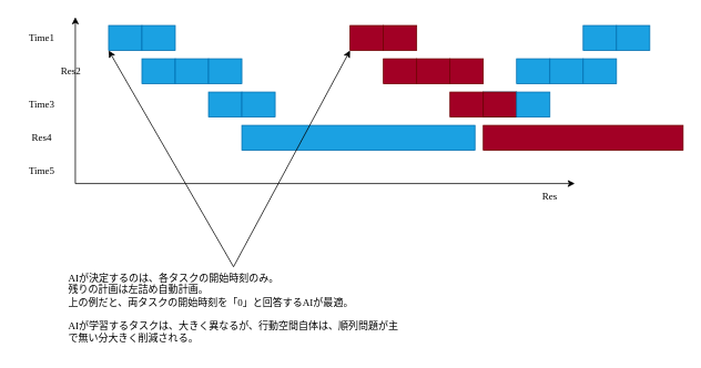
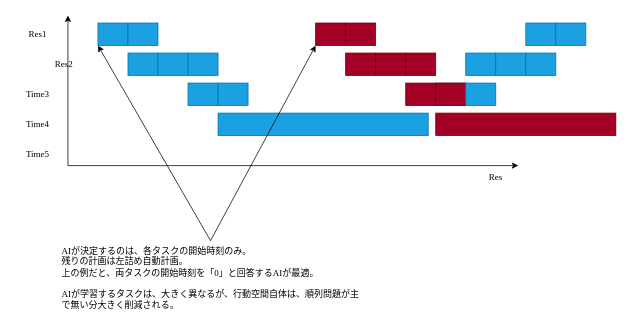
  <mxCell id="0" />
  <mxCell id="1" parent="0" />
  <mxCell id="2" value="" style="rounded=0;whiteSpace=wrap;html=1;fillColor=#1ba1e2;fontColor=#ffffff;strokeColor=#006EAF;fontFamily=Monoid;" parent="1" vertex="1"><mxGeometry x="580" y="110" width="40" height="30" as="geometry" /></mxCell>
  <mxCell id="3" value="" style="endArrow=classic;html=1;fontFamily=Monoid;" parent="1" edge="1"><mxGeometry width="50" height="50" relative="1" as="geometry"><mxPoint x="90" y="220" as="sourcePoint" /><mxPoint x="90" y="20" as="targetPoint" /></mxGeometry></mxCell>
  <mxCell id="4" value="" style="endArrow=classic;html=1;fontFamily=Monoid;" parent="1" edge="1"><mxGeometry width="50" height="50" relative="1" as="geometry"><mxPoint x="90" y="220" as="sourcePoint" /><mxPoint x="690" y="220" as="targetPoint" /></mxGeometry></mxCell>
- <mxCell id="5" value="Time1" style="text;html=1;strokeColor=none;fillColor=none;align=center;verticalAlign=middle;whiteSpace=wrap;rounded=0;fontFamily=Monoid;" parent="1" vertex="1"><mxGeometry x="20" y="30" width="60" height="30" as="geometry" /></mxCell>
+ <mxCell id="5" value="Res1" style="text;html=1;strokeColor=none;fillColor=none;align=center;verticalAlign=middle;whiteSpace=wrap;rounded=0;fontFamily=Monoid;" parent="1" vertex="1"><mxGeometry x="20" y="30" width="60" height="30" as="geometry" /></mxCell>
  <mxCell id="6" value="Time3" style="text;html=1;strokeColor=none;fillColor=none;align=center;verticalAlign=middle;whiteSpace=wrap;rounded=0;fontFamily=Monoid;" parent="1" vertex="1"><mxGeometry x="20" y="110" width="60" height="30" as="geometry" /></mxCell>
- <mxCell id="7" value="Res4" style="text;html=1;strokeColor=none;fillColor=none;align=center;verticalAlign=middle;whiteSpace=wrap;rounded=0;fontFamily=Monoid;" parent="1" vertex="1"><mxGeometry x="20" y="150" width="60" height="30" as="geometry" /></mxCell>
+ <mxCell id="7" value="Time4" style="text;html=1;strokeColor=none;fillColor=none;align=center;verticalAlign=middle;whiteSpace=wrap;rounded=0;fontFamily=Monoid;" parent="1" vertex="1"><mxGeometry x="20" y="150" width="60" height="30" as="geometry" /></mxCell>
  <mxCell id="8" value="Time5" style="text;html=1;strokeColor=none;fillColor=none;align=center;verticalAlign=middle;whiteSpace=wrap;rounded=0;fontFamily=Monoid;" parent="1" vertex="1"><mxGeometry x="20" y="190" width="60" height="30" as="geometry" /></mxCell>
  <mxCell id="9" value="Res2" style="text;html=1;strokeColor=none;fillColor=none;align=center;verticalAlign=middle;whiteSpace=wrap;rounded=0;fontFamily=Monoid;" parent="1" vertex="1"><mxGeometry x="55" y="70" width="60" height="30" as="geometry" /></mxCell>
  <mxCell id="10" value="Res" style="text;html=1;strokeColor=none;fillColor=none;align=center;verticalAlign=middle;whiteSpace=wrap;rounded=0;fontFamily=Monoid;" parent="1" vertex="1"><mxGeometry x="630" y="220" width="60" height="30" as="geometry" /></mxCell>
  <mxCell id="11" value="" style="rounded=0;whiteSpace=wrap;html=1;fillColor=#1ba1e2;fontColor=#ffffff;strokeColor=#006EAF;fontFamily=Monoid;" parent="1" vertex="1"><mxGeometry x="130" y="30" width="40" height="30" as="geometry" /></mxCell>
  <mxCell id="12" value="" style="rounded=0;whiteSpace=wrap;html=1;fillColor=#1ba1e2;fontColor=#ffffff;strokeColor=#006EAF;fontFamily=Monoid;" parent="1" vertex="1"><mxGeometry x="170" y="30" width="40" height="30" as="geometry" /></mxCell>
  <mxCell id="13" value="" style="rounded=0;whiteSpace=wrap;html=1;fillColor=#1ba1e2;fontColor=#ffffff;strokeColor=#006EAF;fontFamily=Monoid;" parent="1" vertex="1"><mxGeometry x="170" y="70" width="40" height="30" as="geometry" /></mxCell>
  <mxCell id="14" value="" style="rounded=0;whiteSpace=wrap;html=1;fillColor=#1ba1e2;fontColor=#ffffff;strokeColor=#006EAF;fontFamily=Monoid;" parent="1" vertex="1"><mxGeometry x="210" y="70" width="40" height="30" as="geometry" /></mxCell>
  <mxCell id="15" value="" style="rounded=0;whiteSpace=wrap;html=1;fillColor=#1ba1e2;fontColor=#ffffff;strokeColor=#006EAF;fontFamily=Monoid;" parent="1" vertex="1"><mxGeometry x="250" y="70" width="40" height="30" as="geometry" /></mxCell>
  <mxCell id="16" value="" style="rounded=0;whiteSpace=wrap;html=1;fillColor=#1ba1e2;fontColor=#ffffff;strokeColor=#006EAF;fontFamily=Monoid;" parent="1" vertex="1"><mxGeometry x="250" y="110" width="40" height="30" as="geometry" /></mxCell>
  <mxCell id="17" value="" style="rounded=0;whiteSpace=wrap;html=1;fillColor=#1ba1e2;fontColor=#ffffff;strokeColor=#006EAF;fontFamily=Monoid;" parent="1" vertex="1"><mxGeometry x="290" y="110" width="40" height="30" as="geometry" /></mxCell>
  <mxCell id="18" value="" style="rounded=0;whiteSpace=wrap;html=1;fillColor=#1ba1e2;fontColor=#ffffff;strokeColor=#006EAF;fontFamily=Monoid;" parent="1" vertex="1"><mxGeometry x="290" y="150" width="280" height="30" as="geometry" /></mxCell>
  <mxCell id="19" value="" style="rounded=0;whiteSpace=wrap;html=1;fillColor=#a20025;fontColor=#ffffff;strokeColor=#6F0000;fontFamily=Monoid;" parent="1" vertex="1"><mxGeometry x="420" y="30" width="40" height="30" as="geometry" /></mxCell>
  <mxCell id="20" value="" style="rounded=0;whiteSpace=wrap;html=1;fillColor=#a20025;fontColor=#ffffff;strokeColor=#6F0000;fontFamily=Monoid;" parent="1" vertex="1"><mxGeometry x="460" y="30" width="40" height="30" as="geometry" /></mxCell>
  <mxCell id="21" value="" style="rounded=0;whiteSpace=wrap;html=1;fillColor=#a20025;fontColor=#ffffff;strokeColor=#6F0000;fontFamily=Monoid;" parent="1" vertex="1"><mxGeometry x="460" y="70" width="40" height="30" as="geometry" /></mxCell>
  <mxCell id="22" value="" style="rounded=0;whiteSpace=wrap;html=1;fillColor=#a20025;fontColor=#ffffff;strokeColor=#6F0000;fontFamily=Monoid;" parent="1" vertex="1"><mxGeometry x="500" y="70" width="40" height="30" as="geometry" /></mxCell>
  <mxCell id="23" value="" style="rounded=0;whiteSpace=wrap;html=1;fillColor=#a20025;fontColor=#ffffff;strokeColor=#6F0000;fontFamily=Monoid;" parent="1" vertex="1"><mxGeometry x="540" y="70" width="40" height="30" as="geometry" /></mxCell>
  <mxCell id="24" value="" style="rounded=0;whiteSpace=wrap;html=1;fillColor=#a20025;fontColor=#ffffff;strokeColor=#6F0000;fontFamily=Monoid;" parent="1" vertex="1"><mxGeometry x="540" y="110" width="40" height="30" as="geometry" /></mxCell>
  <mxCell id="25" value="" style="rounded=0;whiteSpace=wrap;html=1;fillColor=#a20025;fontColor=#ffffff;strokeColor=#6F0000;fontFamily=Monoid;" parent="1" vertex="1"><mxGeometry x="580" y="110" width="40" height="30" as="geometry" /></mxCell>
  <mxCell id="26" value="" style="rounded=0;whiteSpace=wrap;html=1;fillColor=#a20025;fontColor=#ffffff;strokeColor=#6F0000;fontFamily=Monoid;" parent="1" vertex="1"><mxGeometry x="580" y="150" width="240" height="30" as="geometry" /></mxCell>
  <mxCell id="27" value="" style="rounded=0;whiteSpace=wrap;html=1;fillColor=#1ba1e2;fontColor=#ffffff;strokeColor=#006EAF;fontFamily=Monoid;" parent="1" vertex="1"><mxGeometry x="620" y="110" width="40" height="30" as="geometry" /></mxCell>
  <mxCell id="28" value="" style="rounded=0;whiteSpace=wrap;html=1;fillColor=#1ba1e2;fontColor=#ffffff;strokeColor=#006EAF;fontFamily=Monoid;" parent="1" vertex="1"><mxGeometry x="620" y="70" width="40" height="30" as="geometry" /></mxCell>
  <mxCell id="29" value="&lt;span style=&quot;color: rgba(0, 0, 0, 0); font-family: monospace; font-size: 0px; text-align: start;&quot;&gt;%3CmxGraphModel%3E%3Croot%3E%3CmxCell%20id%3D%220%22%2F%3E%3CmxCell%20id%3D%221%22%20parent%3D%220%22%2F%3E%3CmxCell%20id%3D%222%22%20value%3D%22%22%20style%3D%22rounded%3D0%3BwhiteSpace%3Dwrap%3Bhtml%3D1%3BfillColor%3D%231ba1e2%3BfontColor%3D%23ffffff%3BstrokeColor%3D%23006EAF%3B%22%20vertex%3D%221%22%20parent%3D%221%22%3E%3CmxGeometry%20x%3D%22650%22%20y%3D%22130%22%20width%3D%2240%22%20height%3D%2230%22%20as%3D%22geometry%22%2F%3E%3C%2FmxCell%3E%3C%2Froot%3E%3C%2FmxGraphModel%3E&lt;/span&gt;" style="rounded=0;whiteSpace=wrap;html=1;fillColor=#1ba1e2;fontColor=#ffffff;strokeColor=#006EAF;fontFamily=Monoid;" parent="1" vertex="1"><mxGeometry x="660" y="70" width="40" height="30" as="geometry" /></mxCell>
  <mxCell id="30" value="&lt;span style=&quot;color: rgba(0, 0, 0, 0); font-family: monospace; font-size: 0px; text-align: start;&quot;&gt;%3CmxGraphModel%3E%3Croot%3E%3CmxCell%20id%3D%220%22%2F%3E%3CmxCell%20id%3D%221%22%20parent%3D%220%22%2F%3E%3CmxCell%20id%3D%222%22%20value%3D%22%22%20style%3D%22rounded%3D0%3BwhiteSpace%3Dwrap%3Bhtml%3D1%3BfillColor%3D%231ba1e2%3BfontColor%3D%23ffffff%3BstrokeColor%3D%23006EAF%3B%22%20vertex%3D%221%22%20parent%3D%221%22%3E%3CmxGeometry%20x%3D%22650%22%20y%3D%22130%22%20width%3D%2240%22%20height%3D%2230%22%20as%3D%22geometry%22%2F%3E%3C%2FmxCell%3E%3C%2Froot%3E%3C%2FmxGraphModel%3E&lt;/span&gt;" style="rounded=0;whiteSpace=wrap;html=1;fillColor=#1ba1e2;fontColor=#ffffff;strokeColor=#006EAF;fontFamily=Monoid;" parent="1" vertex="1"><mxGeometry x="700" y="70" width="40" height="30" as="geometry" /></mxCell>
  <mxCell id="31" value="&lt;span style=&quot;color: rgba(0, 0, 0, 0); font-family: monospace; font-size: 0px; text-align: start;&quot;&gt;%3CmxGraphModel%3E%3Croot%3E%3CmxCell%20id%3D%220%22%2F%3E%3CmxCell%20id%3D%221%22%20parent%3D%220%22%2F%3E%3CmxCell%20id%3D%222%22%20value%3D%22%22%20style%3D%22rounded%3D0%3BwhiteSpace%3Dwrap%3Bhtml%3D1%3BfillColor%3D%231ba1e2%3BfontColor%3D%23ffffff%3BstrokeColor%3D%23006EAF%3B%22%20vertex%3D%221%22%20parent%3D%221%22%3E%3CmxGeometry%20x%3D%22650%22%20y%3D%22130%22%20width%3D%2240%22%20height%3D%2230%22%20as%3D%22geometry%22%2F%3E%3C%2FmxCell%3E%3C%2Froot%3E%3C%2FmxGraphModel%3E&lt;/span&gt;" style="rounded=0;whiteSpace=wrap;html=1;fillColor=#1ba1e2;fontColor=#ffffff;strokeColor=#006EAF;fontFamily=Monoid;" parent="1" vertex="1"><mxGeometry x="700" y="30" width="40" height="30" as="geometry" /></mxCell>
  <mxCell id="32" value="&lt;span style=&quot;color: rgba(0, 0, 0, 0); font-family: monospace; font-size: 0px; text-align: start;&quot;&gt;%3CmxGraphModel%3E%3Croot%3E%3CmxCell%20id%3D%220%22%2F%3E%3CmxCell%20id%3D%221%22%20parent%3D%220%22%2F%3E%3CmxCell%20id%3D%222%22%20value%3D%22%22%20style%3D%22rounded%3D0%3BwhiteSpace%3Dwrap%3Bhtml%3D1%3BfillColor%3D%231ba1e2%3BfontColor%3D%23ffffff%3BstrokeColor%3D%23006EAF%3B%22%20vertex%3D%221%22%20parent%3D%221%22%3E%3CmxGeometry%20x%3D%22650%22%20y%3D%22130%22%20width%3D%2240%22%20height%3D%2230%22%20as%3D%22geometry%22%2F%3E%3C%2FmxCell%3E%3C%2Froot%3E%3C%2FmxGraphModel%3E&lt;/span&gt;" style="rounded=0;whiteSpace=wrap;html=1;fillColor=#1ba1e2;fontColor=#ffffff;strokeColor=#006EAF;fontFamily=Monoid;" parent="1" vertex="1"><mxGeometry x="740" y="30" width="40" height="30" as="geometry" /></mxCell>
  <mxCell id="33" value="" style="endArrow=classic;html=1;exitX=0.5;exitY=0;exitDx=0;exitDy=0;fontFamily=Monoid;" parent="1" source="35" edge="1"><mxGeometry width="50" height="50" relative="1" as="geometry"><mxPoint x="130" y="310" as="sourcePoint" /><mxPoint x="130" y="60" as="targetPoint" /></mxGeometry></mxCell>
  <mxCell id="34" value="" style="endArrow=classic;html=1;exitX=0.5;exitY=0;exitDx=0;exitDy=0;fontFamily=Monoid;" parent="1" source="35" edge="1"><mxGeometry width="50" height="50" relative="1" as="geometry"><mxPoint x="420" y="310" as="sourcePoint" /><mxPoint x="420" y="60" as="targetPoint" /></mxGeometry></mxCell>
  <mxCell id="35" value="AIが決定するのは、各タスクの開始時刻のみ。&lt;br&gt;&lt;div style=&quot;&quot;&gt;&lt;span style=&quot;background-color: initial;&quot;&gt;残りの計画は左詰め自動計画。&lt;/span&gt;&lt;/div&gt;&lt;div style=&quot;&quot;&gt;&lt;span style=&quot;background-color: initial;&quot;&gt;上の例だと、両タスクの開始時刻を「0」と回答するAIが最適。&lt;/span&gt;&lt;/div&gt;&lt;div style=&quot;&quot;&gt;&lt;span style=&quot;background-color: initial;&quot;&gt;&lt;br&gt;&lt;/span&gt;&lt;/div&gt;&lt;div style=&quot;&quot;&gt;AIが学習するタスクは、大きく異なるが、行動空間自体は、順列問題が主で無い分大きく削減される。&lt;/div&gt;" style="text;html=1;strokeColor=none;fillColor=none;align=left;verticalAlign=top;whiteSpace=wrap;rounded=0;fontFamily=Monoid;" parent="1" vertex="1"><mxGeometry x="80" y="320" width="400" height="100" as="geometry" /></mxCell>
